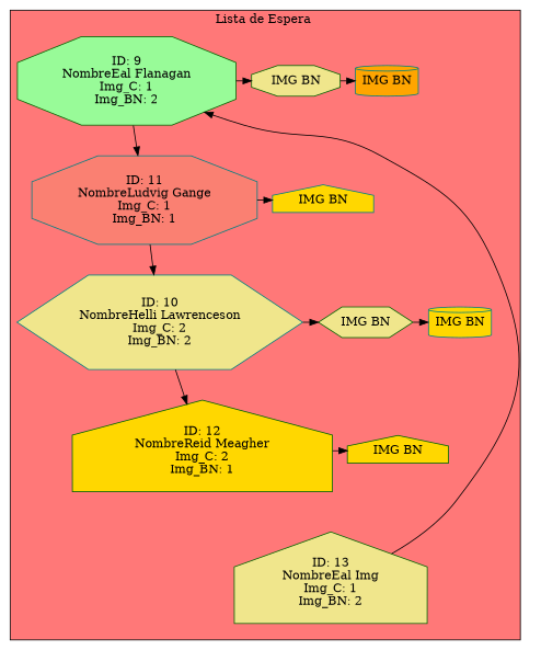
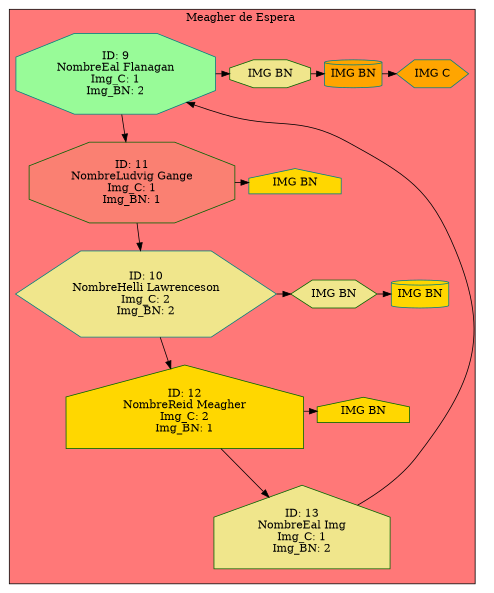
  digraph {
    node [color=teal fillcolor=khaki shape=house style=filled]
-   n1 [color=darkgreen fillcolor=palegreen label="ID: 9\nNombreEal Flanagan\nImg_C: 1\nImg_BN: 2" shape=octagon]
+   n1 [fillcolor=palegreen label="ID: 9\nNombreEal Flanagan\nImg_C: 1\nImg_BN: 2" shape=octagon]
    n2 [color=darkgreen label="IMG BN" shape=octagon]
    n3 [fillcolor=orange label="IMG BN" shape=cylinder]
-   n5 [fillcolor=salmon label="ID: 11\nNombreLudvig Gange\nImg_C: 1\nImg_BN: 1" shape=octagon]
+   n4 [fillcolor=orange label="IMG C" shape=hexagon]
+   n5 [color=darkgreen fillcolor=salmon label="ID: 11\nNombreLudvig Gange\nImg_C: 1\nImg_BN: 1" shape=octagon]
    n6 [fillcolor=gold label="IMG BN"]
    n7 [label="ID: 10\nNombreHelli Lawrenceson\nImg_C: 2\nImg_BN: 2" shape=hexagon]
    n8 [color=darkgreen label="IMG BN" shape=hexagon]
    n9 [fillcolor=gold label="IMG BN" shape=cylinder]
    n10 [color=darkgreen fillcolor=gold label="ID: 12\nNombreReid Meagher\nImg_C: 2\nImg_BN: 1"]
    n11 [color=darkgreen fillcolor=gold label="IMG BN"]
    n12 [color=darkgreen label="ID: 13\nNombreEal Img\nImg_C: 1\nImg_BN: 2"]
    subgraph cluster_1 {
      bgcolor="#FF7878"
-     label="Lista de Espera "
+     label="Meagher de Espera "
      subgraph sub_2 {
        bgcolor="#FF7878"
        label="Lista de Espera "
        rank=same
        n1
        n2
        n3
+       n4
      }
      subgraph sub_3 {
        bgcolor="#FF7878"
        label="Lista de Espera "
        rank=same
        n5
        n6
      }
      subgraph sub_4 {
        bgcolor="#FF7878"
        label="Lista de Espera "
        rank=same
        n7
        n8
        n9
      }
      subgraph sub_5 {
        bgcolor="#FF7878"
        label="Lista de Espera "
        rank=same
        n10
        n11
      }
      subgraph sub_6 {
        bgcolor="#FF7878"
        label="Lista de Espera "
        rank=same
        n12
      }
    }
    n1 -> n2
    n1 -> n5
    n2 -> n3
+   n3 -> n4
    n5 -> n6
    n5 -> n7
    n7 -> n8
    n7 -> n10
    n8 -> n9
    n10 -> n11
+   n10 -> n12
    n12 -> n1
  }
